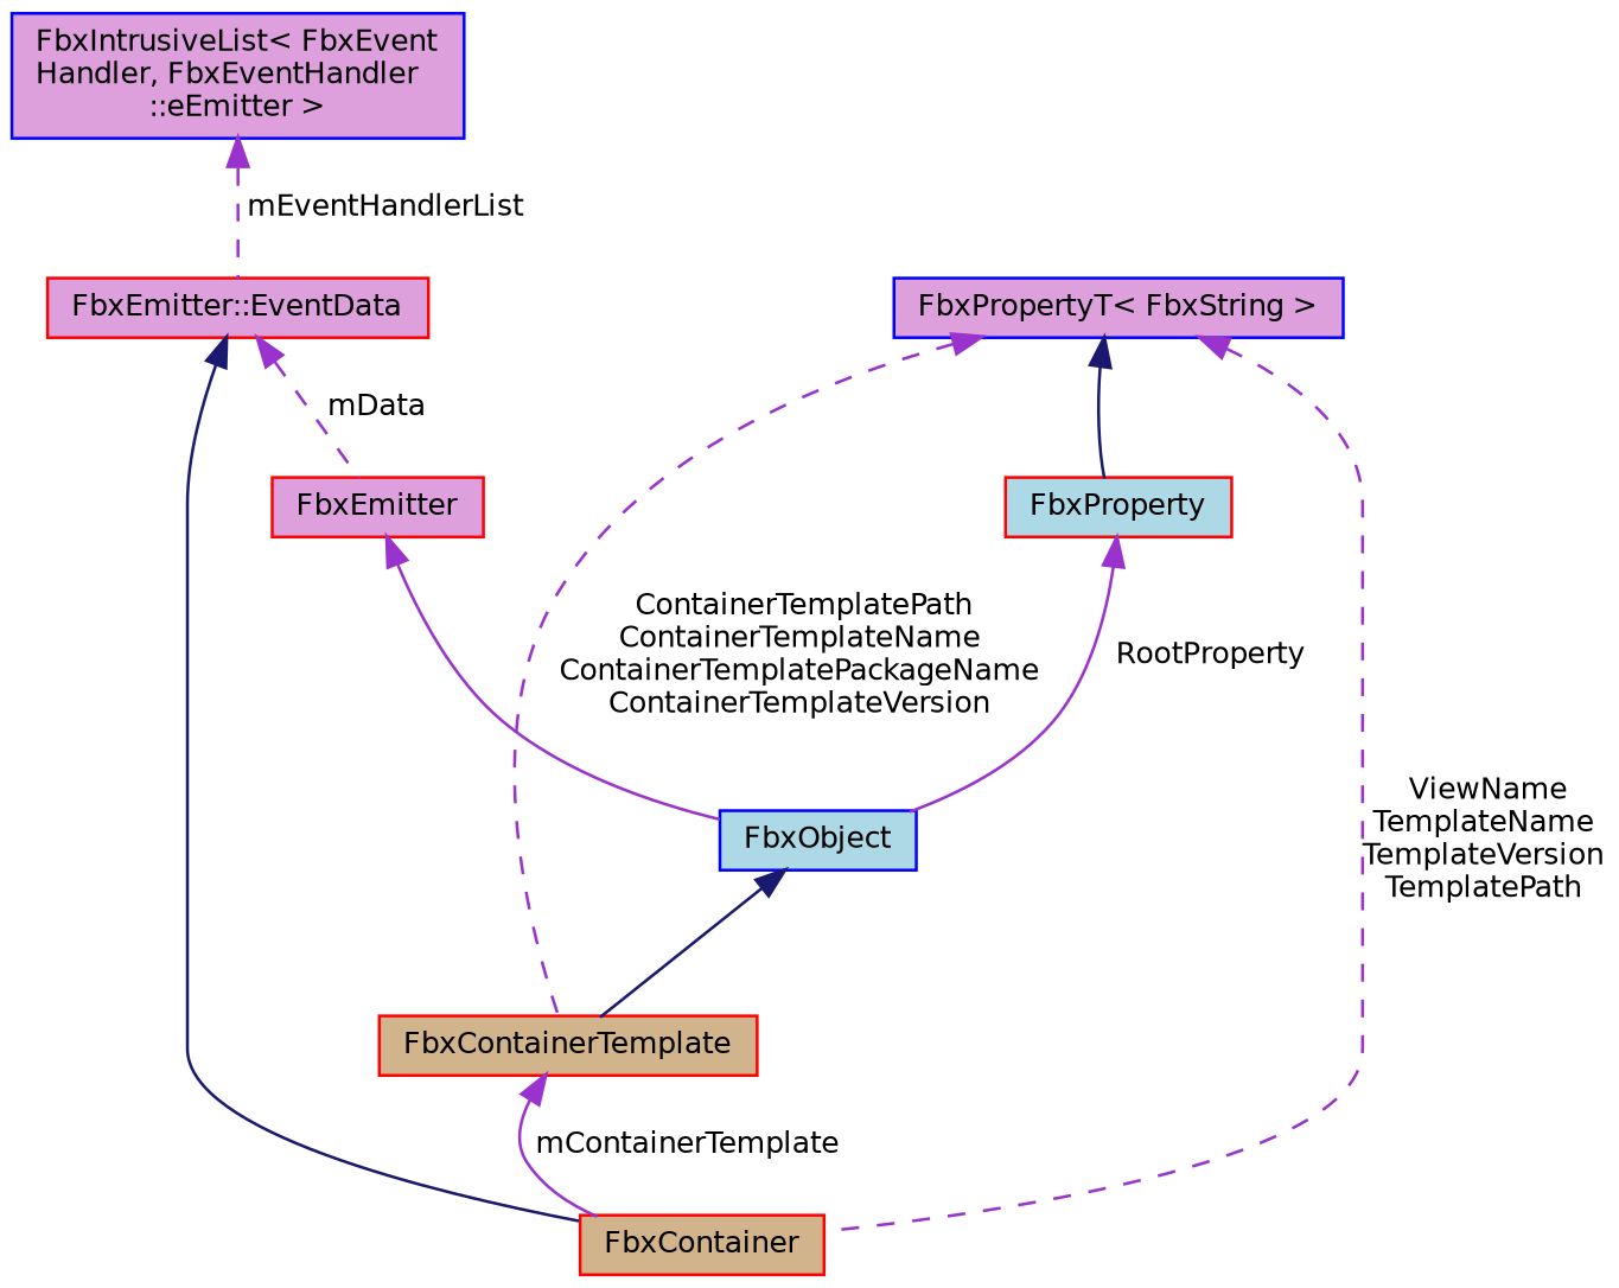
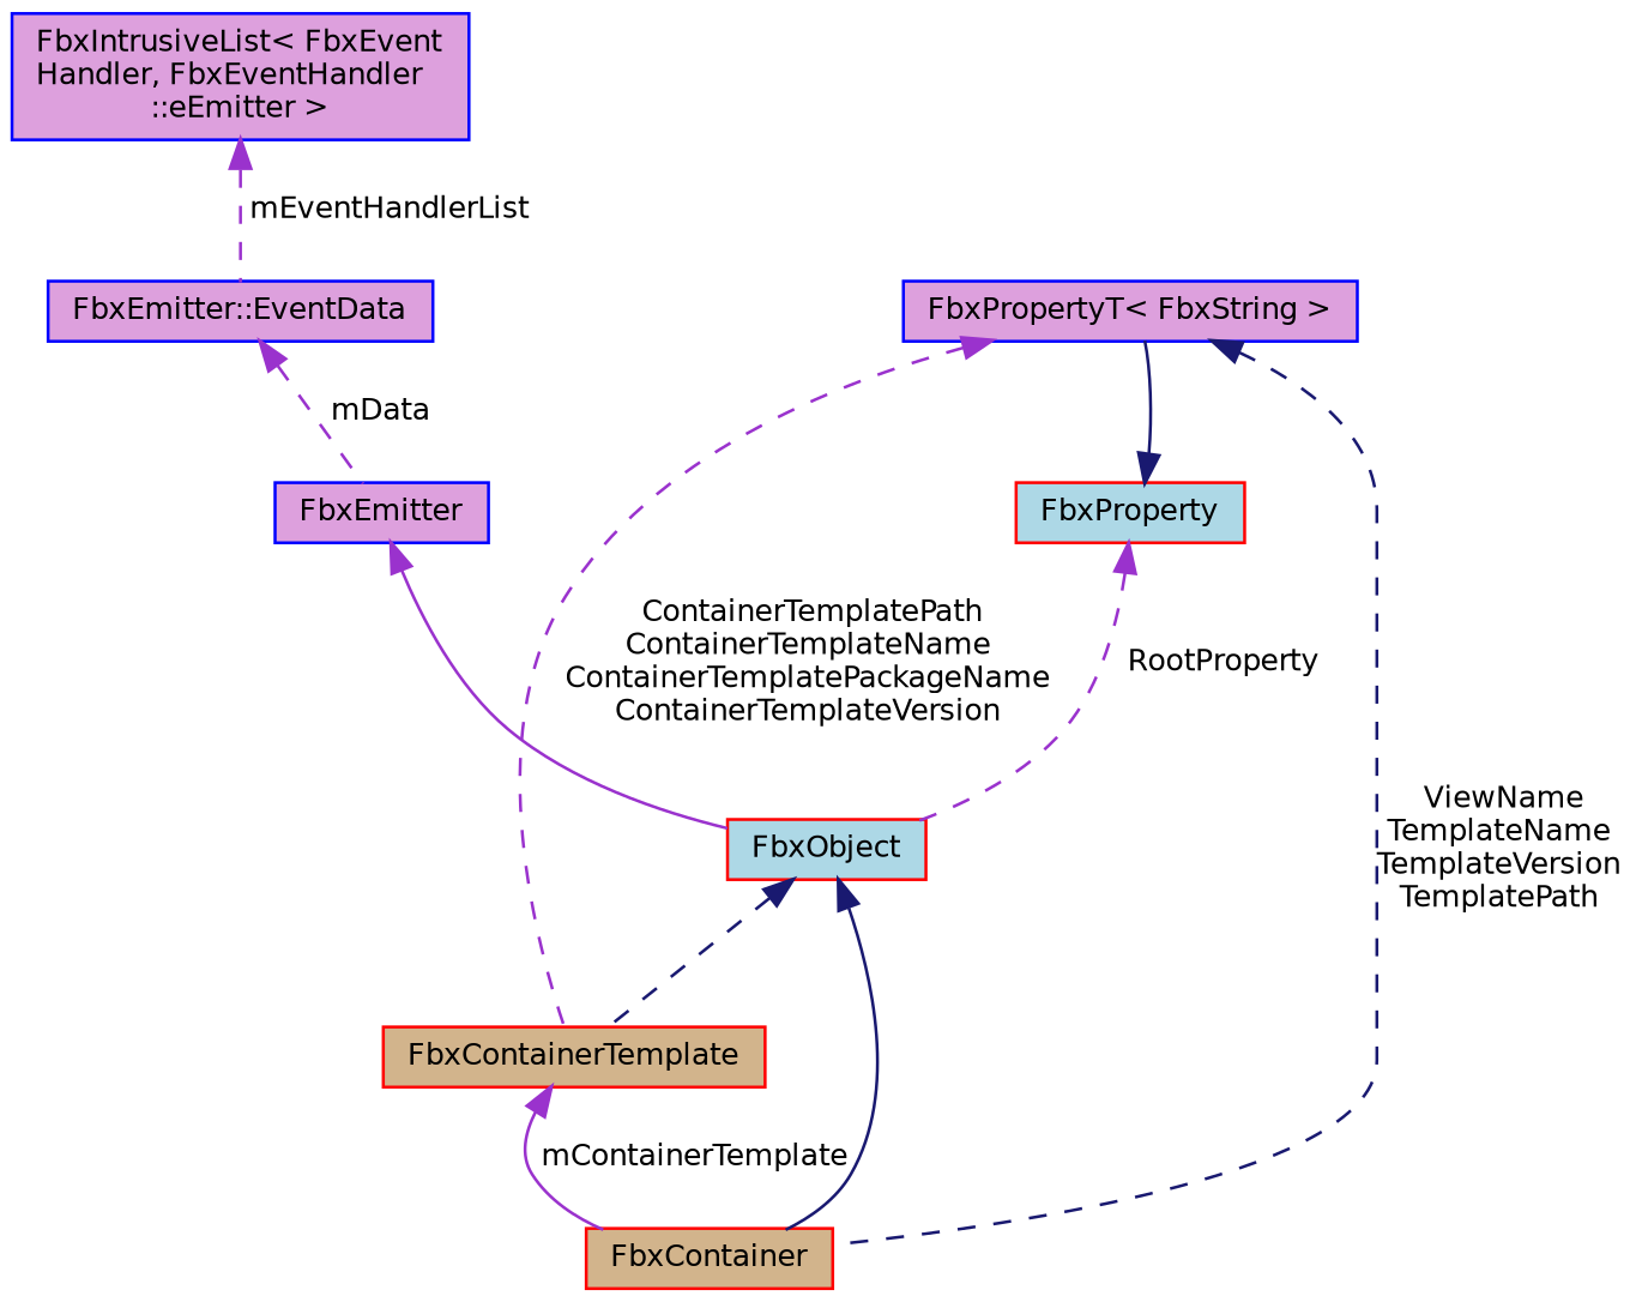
  digraph {
    node [color=red fillcolor=plum fontname=Helvetica fontsize=10 shape=record style=filled]
    edge [color=darkorchid3 dir=back fontname=Helvetica fontsize=10 labelfontname=Helvetica labelfontsize=10 style=solid]
    n1 [fillcolor=tan fontcolor=black height=0.2 label=FbxContainer width=0.4]
-   n2 [color=blue fillcolor=lightblue height=0.2 label=FbxObject width=0.4]
+   n2 [fillcolor=lightblue height=0.2 label=FbxObject width=0.4]
    n3 [fillcolor=tan height=0.2 label=FbxContainerTemplate width=0.4]
-   n4 [height=0.2 label=FbxEmitter width=0.4]
-   n5 [height=0.2 label="FbxEmitter::EventData" width=0.4]
+   n4 [color=blue height=0.2 label=FbxEmitter width=0.4]
+   n5 [color=blue height=0.2 label="FbxEmitter::EventData" width=0.4]
    n6 [color=blue height=0.2 label="FbxIntrusiveList\< FbxEvent\lHandler, FbxEventHandler\l::eEmitter \>" width=0.4]
    n7 [fillcolor=lightblue height=0.2 label=FbxProperty width=0.4]
    n8 [color=blue height=0.2 label="FbxPropertyT\< FbxString \>" width=0.4]
-   n5 -> n1 [color=midnightblue]
-   n2 -> n3 [color=midnightblue]
+   n2 -> n1 [color=midnightblue]
+   n2 -> n3 [color=midnightblue style=dashed]
    n3 -> n1 [label=" mContainerTemplate"]
    n4 -> n2
    n5 -> n4 [label=" mData" style=dashed]
    n6 -> n5 [label=" mEventHandlerList" style=dashed]
-   n7 -> n2 [label=" RootProperty"]
-   n8 -> n7 [color=midnightblue]
-   n8 -> n1 [label=" ViewName\nTemplateName\nTemplateVersion\nTemplatePath" style=dashed]
+   n7 -> n2 [label=" RootProperty" style=dashed]
+   n7 -> n8 [color=midnightblue]
+   n8 -> n1 [color=midnightblue label=" ViewName\nTemplateName\nTemplateVersion\nTemplatePath" style=dashed]
    n8 -> n3 [label=" ContainerTemplatePath\nContainerTemplateName\nContainerTemplatePackageName\nContainerTemplateVersion" style=dashed]
  }
